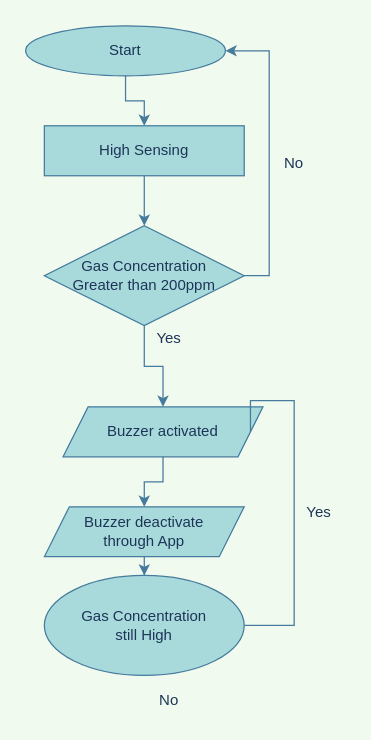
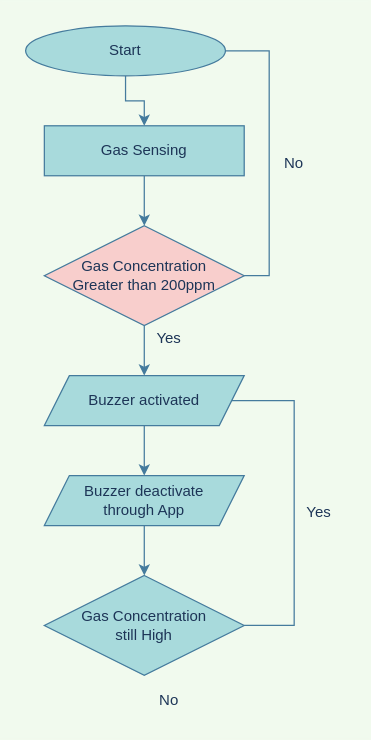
  <mxCell id="0" />
  <mxCell id="1" parent="0" />
  <mxCell id="2" value="" style="edgeStyle=orthogonalEdgeStyle;rounded=0;orthogonalLoop=1;jettySize=auto;html=1;labelBackgroundColor=#F1FAEE;strokeColor=#457B9D;fontColor=#1D3557;" edge="1" parent="1" source="3" target="5"><mxGeometry relative="1" as="geometry" /></mxCell>
  <mxCell id="3" value="Start" style="ellipse;whiteSpace=wrap;html=1;fillColor=#A8DADC;strokeColor=#457B9D;fontColor=#1D3557;" vertex="1" parent="1"><mxGeometry x="20" y="20" width="160" height="40" as="geometry" /></mxCell>
  <mxCell id="4" value="" style="edgeStyle=orthogonalEdgeStyle;rounded=0;orthogonalLoop=1;jettySize=auto;html=1;labelBackgroundColor=#F1FAEE;strokeColor=#457B9D;fontColor=#1D3557;" edge="1" parent="1" source="5" target="8"><mxGeometry relative="1" as="geometry" /></mxCell>
- <mxCell id="5" value="High Sensing" style="rounded=0;whiteSpace=wrap;html=1;fillColor=#A8DADC;strokeColor=#457B9D;fontColor=#1D3557;" vertex="1" parent="1"><mxGeometry x="35" y="100" width="160" height="40" as="geometry" /></mxCell>
+ <mxCell id="5" value="Gas Sensing" style="rounded=0;whiteSpace=wrap;html=1;fillColor=#A8DADC;strokeColor=#457B9D;fontColor=#1D3557;" vertex="1" parent="1"><mxGeometry x="35" y="100" width="160" height="40" as="geometry" /></mxCell>
  <mxCell id="6" value="" style="edgeStyle=orthogonalEdgeStyle;rounded=0;orthogonalLoop=1;jettySize=auto;html=1;labelBackgroundColor=#F1FAEE;strokeColor=#457B9D;fontColor=#1D3557;" edge="1" parent="1" source="8" target="10"><mxGeometry relative="1" as="geometry" /></mxCell>
- <mxCell id="7" style="edgeStyle=orthogonalEdgeStyle;rounded=0;orthogonalLoop=1;jettySize=auto;html=1;exitX=1;exitY=0.5;exitDx=0;exitDy=0;entryX=1;entryY=0.5;entryDx=0;entryDy=0;labelBackgroundColor=#F1FAEE;strokeColor=#457B9D;fontColor=#1D3557;" edge="1" parent="1" source="8" target="3"><mxGeometry relative="1" as="geometry" /></mxCell>
- <mxCell id="8" value="Gas Concentration &lt;br&gt;Greater than 200ppm" style="rhombus;whiteSpace=wrap;html=1;fillColor=#A8DADC;strokeColor=#457B9D;fontColor=#1D3557;" vertex="1" parent="1"><mxGeometry x="35" y="180" width="160" height="80" as="geometry" /></mxCell>
+ <mxCell id="7" style="edgeStyle=orthogonalEdgeStyle;rounded=0;orthogonalLoop=1;jettySize=auto;html=1;exitX=1;exitY=0.5;exitDx=0;exitDy=0;entryX=1;entryY=0.5;entryDx=0;entryDy=0;labelBackgroundColor=#F1FAEE;strokeColor=#457B9D;fontColor=#1D3557;endArrow=none;" edge="1" parent="1" source="8" target="3"><mxGeometry relative="1" as="geometry" /></mxCell>
+ <mxCell id="8" value="Gas Concentration &lt;br&gt;Greater than 200ppm" style="rhombus;whiteSpace=wrap;html=1;fillColor=#f8cecc;strokeColor=#457B9D;fontColor=#1D3557;" vertex="1" parent="1"><mxGeometry x="35" y="180" width="160" height="80" as="geometry" /></mxCell>
  <mxCell id="9" value="" style="edgeStyle=orthogonalEdgeStyle;rounded=0;orthogonalLoop=1;jettySize=auto;html=1;labelBackgroundColor=#F1FAEE;strokeColor=#457B9D;fontColor=#1D3557;" edge="1" parent="1" source="10" target="12"><mxGeometry relative="1" as="geometry" /></mxCell>
- <mxCell id="10" value="Buzzer activated" style="shape=parallelogram;perimeter=parallelogramPerimeter;whiteSpace=wrap;html=1;fixedSize=1;fillColor=#A8DADC;strokeColor=#457B9D;fontColor=#1D3557;" vertex="1" parent="1"><mxGeometry x="50" y="325" width="160" height="40" as="geometry" /></mxCell>
+ <mxCell id="10" value="Buzzer activated" style="shape=parallelogram;perimeter=parallelogramPerimeter;whiteSpace=wrap;html=1;fixedSize=1;fillColor=#A8DADC;strokeColor=#457B9D;fontColor=#1D3557;" vertex="1" parent="1"><mxGeometry x="35" y="300" width="160" height="40" as="geometry" /></mxCell>
  <mxCell id="11" value="" style="edgeStyle=orthogonalEdgeStyle;rounded=0;orthogonalLoop=1;jettySize=auto;html=1;labelBackgroundColor=#F1FAEE;strokeColor=#457B9D;fontColor=#1D3557;" edge="1" parent="1" source="12" target="14"><mxGeometry relative="1" as="geometry" /></mxCell>
- <mxCell id="12" value="Buzzer deactivate &lt;br&gt;through App" style="shape=parallelogram;perimeter=parallelogramPerimeter;whiteSpace=wrap;html=1;fixedSize=1;fillColor=#A8DADC;strokeColor=#457B9D;fontColor=#1D3557;" vertex="1" parent="1"><mxGeometry x="35" y="405" width="160" height="40" as="geometry" /></mxCell>
+ <mxCell id="12" value="Buzzer deactivate &lt;br&gt;through App" style="shape=parallelogram;perimeter=parallelogramPerimeter;whiteSpace=wrap;html=1;fixedSize=1;fillColor=#A8DADC;strokeColor=#457B9D;fontColor=#1D3557;" vertex="1" parent="1"><mxGeometry x="35" y="380" width="160" height="40" as="geometry" /></mxCell>
  <mxCell id="13" style="edgeStyle=orthogonalEdgeStyle;rounded=0;orthogonalLoop=1;jettySize=auto;html=1;exitX=1;exitY=0.5;exitDx=0;exitDy=0;entryX=1;entryY=0.5;entryDx=0;entryDy=0;labelBackgroundColor=#F1FAEE;strokeColor=#457B9D;fontColor=#1D3557;endArrow=none;" edge="1" parent="1" source="14" target="10"><mxGeometry relative="1" as="geometry"><mxPoint x="235" y="320" as="targetPoint" /><Array as="points"><mxPoint x="235" y="500" /><mxPoint x="235" y="320" /></Array></mxGeometry></mxCell>
- <mxCell id="14" value="Gas Concentration &lt;br&gt;still High" style="ellipse;whiteSpace=wrap;html=1;fillColor=#A8DADC;strokeColor=#457B9D;fontColor=#1D3557;" vertex="1" parent="1"><mxGeometry x="35" y="460" width="160" height="80" as="geometry" /></mxCell>
+ <mxCell id="14" value="Gas Concentration &lt;br&gt;still High" style="rhombus;whiteSpace=wrap;html=1;fillColor=#A8DADC;strokeColor=#457B9D;fontColor=#1D3557;" vertex="1" parent="1"><mxGeometry x="35" y="460" width="160" height="80" as="geometry" /></mxCell>
  <mxCell id="15" value="No" style="text;html=1;strokeColor=none;fillColor=none;align=center;verticalAlign=middle;whiteSpace=wrap;rounded=0;fontColor=#1D3557;" vertex="1" parent="1"><mxGeometry x="215" y="120" width="40" height="20" as="geometry" /></mxCell>
  <mxCell id="16" value="Yes" style="text;html=1;strokeColor=none;fillColor=none;align=center;verticalAlign=middle;whiteSpace=wrap;rounded=0;fontColor=#1D3557;" vertex="1" parent="1"><mxGeometry x="115" y="260" width="40" height="20" as="geometry" /></mxCell>
  <mxCell id="17" value="Yes" style="text;html=1;strokeColor=none;fillColor=none;align=center;verticalAlign=middle;whiteSpace=wrap;rounded=0;fontColor=#1D3557;" vertex="1" parent="1"><mxGeometry x="235" y="400" width="40" height="20" as="geometry" /></mxCell>
  <mxCell id="18" value="No" style="text;html=1;strokeColor=none;fillColor=none;align=center;verticalAlign=middle;whiteSpace=wrap;rounded=0;fontColor=#1D3557;" vertex="1" parent="1"><mxGeometry x="115" y="550" width="40" height="20" as="geometry" /></mxCell>
